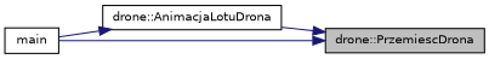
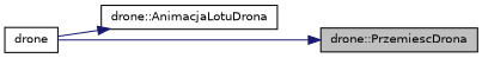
  digraph {
    rankdir=RL
    node [color=black fillcolor=white fontname=Helvetica fontsize=10 shape=record style=filled]
    edge [color=midnightblue dir=back fontname=Helvetica fontsize=10 labelfontname=Helvetica labelfontsize=10 style=solid]
    n1 [fillcolor=grey75 fontcolor=black height=0.2 label="drone::PrzemiescDrona" width=0.4]
    n2 [height=0.2 label="drone::AnimacjaLotuDrona" width=0.4]
-   n3 [height=0.2 label=main width=0.4]
-   n1 -> n2
+   n3 [height=0.2 label=drone width=0.4]
    n1 -> n3
    n2 -> n3
  }
